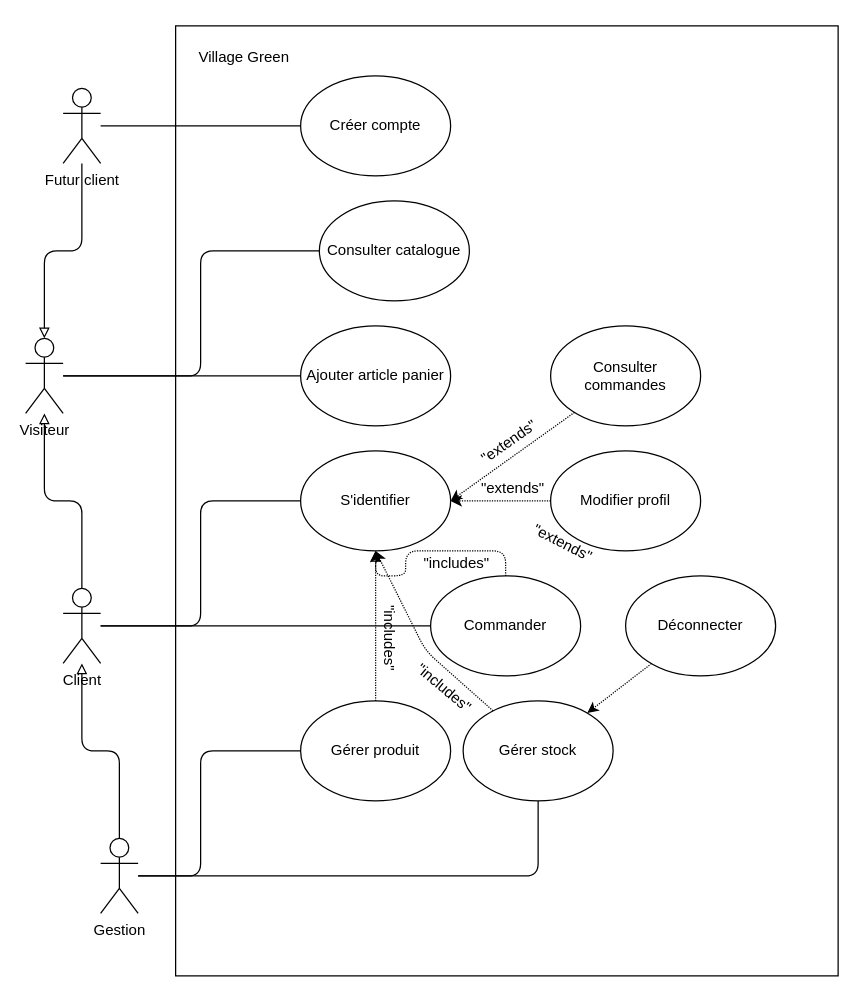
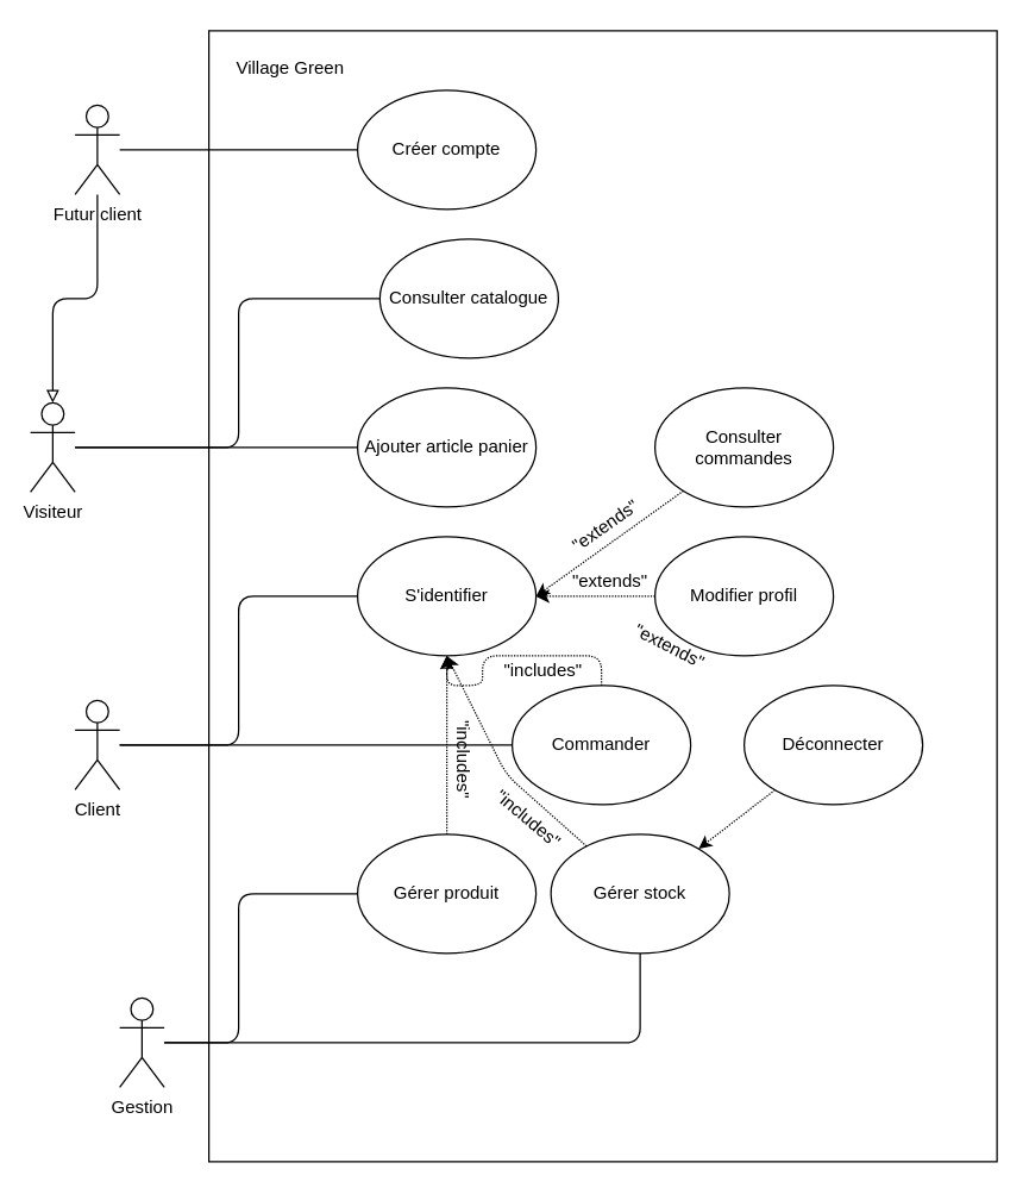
  <mxCell id="0" />
  <mxCell id="1" parent="0" />
  <mxCell id="2" value="" style="rounded=0;whiteSpace=wrap;html=1;sketch=0;" vertex="1" parent="1"><mxGeometry x="140" y="20" width="530" height="760" as="geometry" /></mxCell>
  <mxCell id="3" value="Village Green" style="text;html=1;strokeColor=none;fillColor=none;align=center;verticalAlign=middle;whiteSpace=wrap;rounded=0;sketch=0;" vertex="1" parent="1"><mxGeometry x="150" y="30" width="90" height="30" as="geometry" /></mxCell>
  <mxCell id="4" style="rounded=1;sketch=0;orthogonalLoop=1;jettySize=auto;html=1;endArrow=none;endFill=0;strokeColor=default;edgeStyle=orthogonalEdgeStyle;" edge="1" parent="1" source="6" target="16"><mxGeometry relative="1" as="geometry" /></mxCell>
  <mxCell id="5" style="edgeStyle=orthogonalEdgeStyle;rounded=1;sketch=0;orthogonalLoop=1;jettySize=auto;html=1;entryX=0;entryY=0.5;entryDx=0;entryDy=0;endArrow=none;endFill=0;strokeColor=default;elbow=vertical;" edge="1" parent="1" source="6" target="7"><mxGeometry relative="1" as="geometry"><Array as="points"><mxPoint x="160" y="300" /><mxPoint x="160" y="200" /></Array></mxGeometry></mxCell>
  <mxCell id="6" value="Visiteur" style="shape=umlActor;verticalLabelPosition=bottom;verticalAlign=top;html=1;outlineConnect=0;rounded=0;sketch=0;" vertex="1" parent="1"><mxGeometry x="20" y="270" width="30" height="60" as="geometry" /></mxCell>
  <mxCell id="7" value="Consulter catalogue" style="ellipse;whiteSpace=wrap;html=1;rounded=0;sketch=0;" vertex="1" parent="1"><mxGeometry x="255" y="160" width="120" height="80" as="geometry" /></mxCell>
  <mxCell id="8" value="Créer compte" style="ellipse;whiteSpace=wrap;html=1;rounded=0;sketch=0;" vertex="1" parent="1"><mxGeometry x="240" y="60" width="120" height="80" as="geometry" /></mxCell>
  <mxCell id="9" style="rounded=1;sketch=0;orthogonalLoop=1;jettySize=auto;html=1;entryX=0.5;entryY=0;entryDx=0;entryDy=0;entryPerimeter=0;endArrow=block;endFill=0;edgeStyle=orthogonalEdgeStyle;" edge="1" parent="1" source="11" target="6"><mxGeometry relative="1" as="geometry"><mxPoint x="35" y="210" as="targetPoint" /></mxGeometry></mxCell>
  <mxCell id="10" style="rounded=1;sketch=0;orthogonalLoop=1;jettySize=auto;html=1;entryX=0;entryY=0.5;entryDx=0;entryDy=0;endArrow=none;endFill=0;strokeColor=default;edgeStyle=orthogonalEdgeStyle;" edge="1" parent="1" source="11" target="8"><mxGeometry relative="1" as="geometry" /></mxCell>
  <mxCell id="11" value="Futur client" style="shape=umlActor;verticalLabelPosition=bottom;verticalAlign=top;html=1;outlineConnect=0;rounded=0;sketch=0;" vertex="1" parent="1"><mxGeometry x="50" y="70" width="30" height="60" as="geometry" /></mxCell>
- <mxCell id="12" style="edgeStyle=orthogonalEdgeStyle;sketch=0;orthogonalLoop=1;jettySize=auto;html=1;rounded=1;endArrow=block;endFill=0;" edge="1" parent="1" source="15" target="6"><mxGeometry relative="1" as="geometry"><Array as="points"><mxPoint x="65" y="400" /><mxPoint x="35" y="400" /></Array></mxGeometry></mxCell>
  <mxCell id="13" style="rounded=1;sketch=0;orthogonalLoop=1;jettySize=auto;html=1;entryX=0;entryY=0.5;entryDx=0;entryDy=0;endArrow=none;endFill=0;strokeColor=default;edgeStyle=orthogonalEdgeStyle;" edge="1" parent="1" source="15" target="19"><mxGeometry relative="1" as="geometry" /></mxCell>
  <mxCell id="14" style="edgeStyle=orthogonalEdgeStyle;rounded=1;sketch=0;orthogonalLoop=1;jettySize=auto;html=1;entryX=0;entryY=0.5;entryDx=0;entryDy=0;endArrow=none;endFill=0;strokeColor=default;elbow=vertical;" edge="1" parent="1" source="15" target="17"><mxGeometry relative="1" as="geometry"><Array as="points"><mxPoint x="160" y="500" /><mxPoint x="160" y="400" /></Array></mxGeometry></mxCell>
  <mxCell id="15" value="Client" style="shape=umlActor;verticalLabelPosition=bottom;verticalAlign=top;html=1;outlineConnect=0;rounded=0;sketch=0;" vertex="1" parent="1"><mxGeometry x="50" y="470" width="30" height="60" as="geometry" /></mxCell>
  <mxCell id="16" value="Ajouter article panier" style="ellipse;whiteSpace=wrap;html=1;rounded=0;sketch=0;" vertex="1" parent="1"><mxGeometry x="240" y="260" width="120" height="80" as="geometry" /></mxCell>
  <mxCell id="17" value="S'identifier" style="ellipse;whiteSpace=wrap;html=1;rounded=0;sketch=0;" vertex="1" parent="1"><mxGeometry x="240" y="360" width="120" height="80" as="geometry" /></mxCell>
  <mxCell id="18" style="rounded=1;sketch=0;orthogonalLoop=1;jettySize=auto;html=1;dashed=1;dashPattern=1 1;endArrow=classic;endFill=1;strokeColor=default;elbow=vertical;edgeStyle=orthogonalEdgeStyle;" edge="1" parent="1" source="19" target="17"><mxGeometry relative="1" as="geometry" /></mxCell>
  <mxCell id="19" value="Commander" style="ellipse;whiteSpace=wrap;html=1;rounded=0;sketch=0;" vertex="1" parent="1"><mxGeometry x="344" y="460" width="120" height="80" as="geometry" /></mxCell>
  <mxCell id="20" style="edgeStyle=orthogonalEdgeStyle;rounded=1;sketch=0;orthogonalLoop=1;jettySize=auto;html=1;entryX=1;entryY=0.5;entryDx=0;entryDy=0;dashed=1;dashPattern=1 1;" edge="1" parent="1" source="21" target="17"><mxGeometry relative="1" as="geometry" /></mxCell>
  <mxCell id="21" value="&lt;div&gt;Modifier profil&lt;/div&gt;" style="ellipse;whiteSpace=wrap;html=1;rounded=0;sketch=0;" vertex="1" parent="1"><mxGeometry x="440" y="360" width="120" height="80" as="geometry" /></mxCell>
  <mxCell id="22" value="&quot;extends&quot;" style="text;html=1;strokeColor=none;fillColor=none;align=center;verticalAlign=middle;whiteSpace=wrap;rounded=0;sketch=0;" vertex="1" parent="1"><mxGeometry x="380" y="380" width="60" height="20" as="geometry" /></mxCell>
  <mxCell id="23" value="&quot;includes&quot;" style="text;html=1;strokeColor=none;fillColor=none;align=center;verticalAlign=middle;whiteSpace=wrap;rounded=0;sketch=0;" vertex="1" parent="1"><mxGeometry x="330" y="440" width="70" height="20" as="geometry" /></mxCell>
  <mxCell id="24" style="rounded=1;sketch=0;orthogonalLoop=1;jettySize=auto;html=1;dashed=1;dashPattern=1 1;endArrow=classic;endFill=1;strokeColor=default;elbow=vertical;" edge="1" parent="1" source="25" target="38"><mxGeometry relative="1" as="geometry" /></mxCell>
  <mxCell id="25" value="Déconnecter" style="ellipse;whiteSpace=wrap;html=1;rounded=0;sketch=0;" vertex="1" parent="1"><mxGeometry x="500" y="460" width="120" height="80" as="geometry" /></mxCell>
  <mxCell id="26" value="&quot;extends&quot;" style="text;html=1;strokeColor=none;fillColor=none;align=center;verticalAlign=middle;whiteSpace=wrap;rounded=0;sketch=0;rotation=27;" vertex="1" parent="1"><mxGeometry x="420" y="424" width="60" height="20" as="geometry" /></mxCell>
  <mxCell id="27" style="edgeStyle=none;rounded=1;sketch=0;orthogonalLoop=1;jettySize=auto;html=1;entryX=1;entryY=0.5;entryDx=0;entryDy=0;dashed=1;dashPattern=1 1;endArrow=classic;endFill=1;strokeColor=default;elbow=vertical;" edge="1" parent="1" source="28" target="17"><mxGeometry relative="1" as="geometry"><Array as="points" /></mxGeometry></mxCell>
  <mxCell id="28" value="Consulter commandes" style="ellipse;whiteSpace=wrap;html=1;rounded=0;sketch=0;" vertex="1" parent="1"><mxGeometry x="440" y="260" width="120" height="80" as="geometry" /></mxCell>
  <mxCell id="29" value="&quot;extends&quot;" style="text;html=1;strokeColor=none;fillColor=none;align=center;verticalAlign=middle;whiteSpace=wrap;rounded=0;sketch=0;rotation=-35;" vertex="1" parent="1"><mxGeometry x="377" y="343" width="60" height="20" as="geometry" /></mxCell>
  <mxCell id="30" style="edgeStyle=orthogonalEdgeStyle;rounded=1;sketch=0;orthogonalLoop=1;jettySize=auto;html=1;entryX=0;entryY=0.5;entryDx=0;entryDy=0;endArrow=none;endFill=0;strokeColor=default;elbow=vertical;" edge="1" parent="1" source="33" target="35"><mxGeometry relative="1" as="geometry"><Array as="points"><mxPoint x="160" y="700" /><mxPoint x="160" y="600" /></Array></mxGeometry></mxCell>
- <mxCell id="31" style="edgeStyle=orthogonalEdgeStyle;rounded=1;sketch=0;orthogonalLoop=1;jettySize=auto;html=1;endArrow=block;endFill=0;strokeColor=default;elbow=vertical;" edge="1" parent="1" source="33" target="15"><mxGeometry relative="1" as="geometry" /></mxCell>
  <mxCell id="32" style="edgeStyle=orthogonalEdgeStyle;rounded=1;sketch=0;orthogonalLoop=1;jettySize=auto;html=1;entryX=0.5;entryY=1;entryDx=0;entryDy=0;endArrow=none;endFill=0;strokeColor=default;elbow=vertical;" edge="1" parent="1" source="33" target="38"><mxGeometry relative="1" as="geometry" /></mxCell>
  <mxCell id="33" value="Gestion" style="shape=umlActor;verticalLabelPosition=bottom;verticalAlign=top;html=1;outlineConnect=0;rounded=0;sketch=0;" vertex="1" parent="1"><mxGeometry x="80" y="670" width="30" height="60" as="geometry" /></mxCell>
  <mxCell id="34" style="edgeStyle=orthogonalEdgeStyle;rounded=1;sketch=0;orthogonalLoop=1;jettySize=auto;html=1;entryX=0.5;entryY=1;entryDx=0;entryDy=0;endArrow=block;endFill=0;strokeColor=default;elbow=vertical;dashed=1;dashPattern=1 1;" edge="1" parent="1" source="35" target="17"><mxGeometry relative="1" as="geometry" /></mxCell>
  <mxCell id="35" value="Gérer produit" style="ellipse;whiteSpace=wrap;html=1;rounded=0;sketch=0;" vertex="1" parent="1"><mxGeometry x="240" y="560" width="120" height="80" as="geometry" /></mxCell>
  <mxCell id="36" value="&quot;includes&quot;" style="text;html=1;strokeColor=none;fillColor=none;align=center;verticalAlign=middle;whiteSpace=wrap;rounded=0;sketch=0;rotation=90;" vertex="1" parent="1"><mxGeometry x="276" y="500" width="70" height="20" as="geometry" /></mxCell>
  <mxCell id="37" style="edgeStyle=none;rounded=1;sketch=0;orthogonalLoop=1;jettySize=auto;html=1;dashed=1;dashPattern=1 1;endArrow=classic;endFill=1;strokeColor=default;elbow=vertical;" edge="1" parent="1" source="38"><mxGeometry relative="1" as="geometry"><mxPoint x="300" y="440" as="targetPoint" /><Array as="points"><mxPoint x="340" y="520" /></Array></mxGeometry></mxCell>
  <mxCell id="38" value="Gérer stock" style="ellipse;whiteSpace=wrap;html=1;rounded=0;sketch=0;" vertex="1" parent="1"><mxGeometry x="370" y="560" width="120" height="80" as="geometry" /></mxCell>
  <mxCell id="39" value="&quot;includes&quot;" style="text;html=1;strokeColor=none;fillColor=none;align=center;verticalAlign=middle;whiteSpace=wrap;rounded=0;sketch=0;rotation=40;" vertex="1" parent="1"><mxGeometry x="320" y="540" width="70" height="20" as="geometry" /></mxCell>
